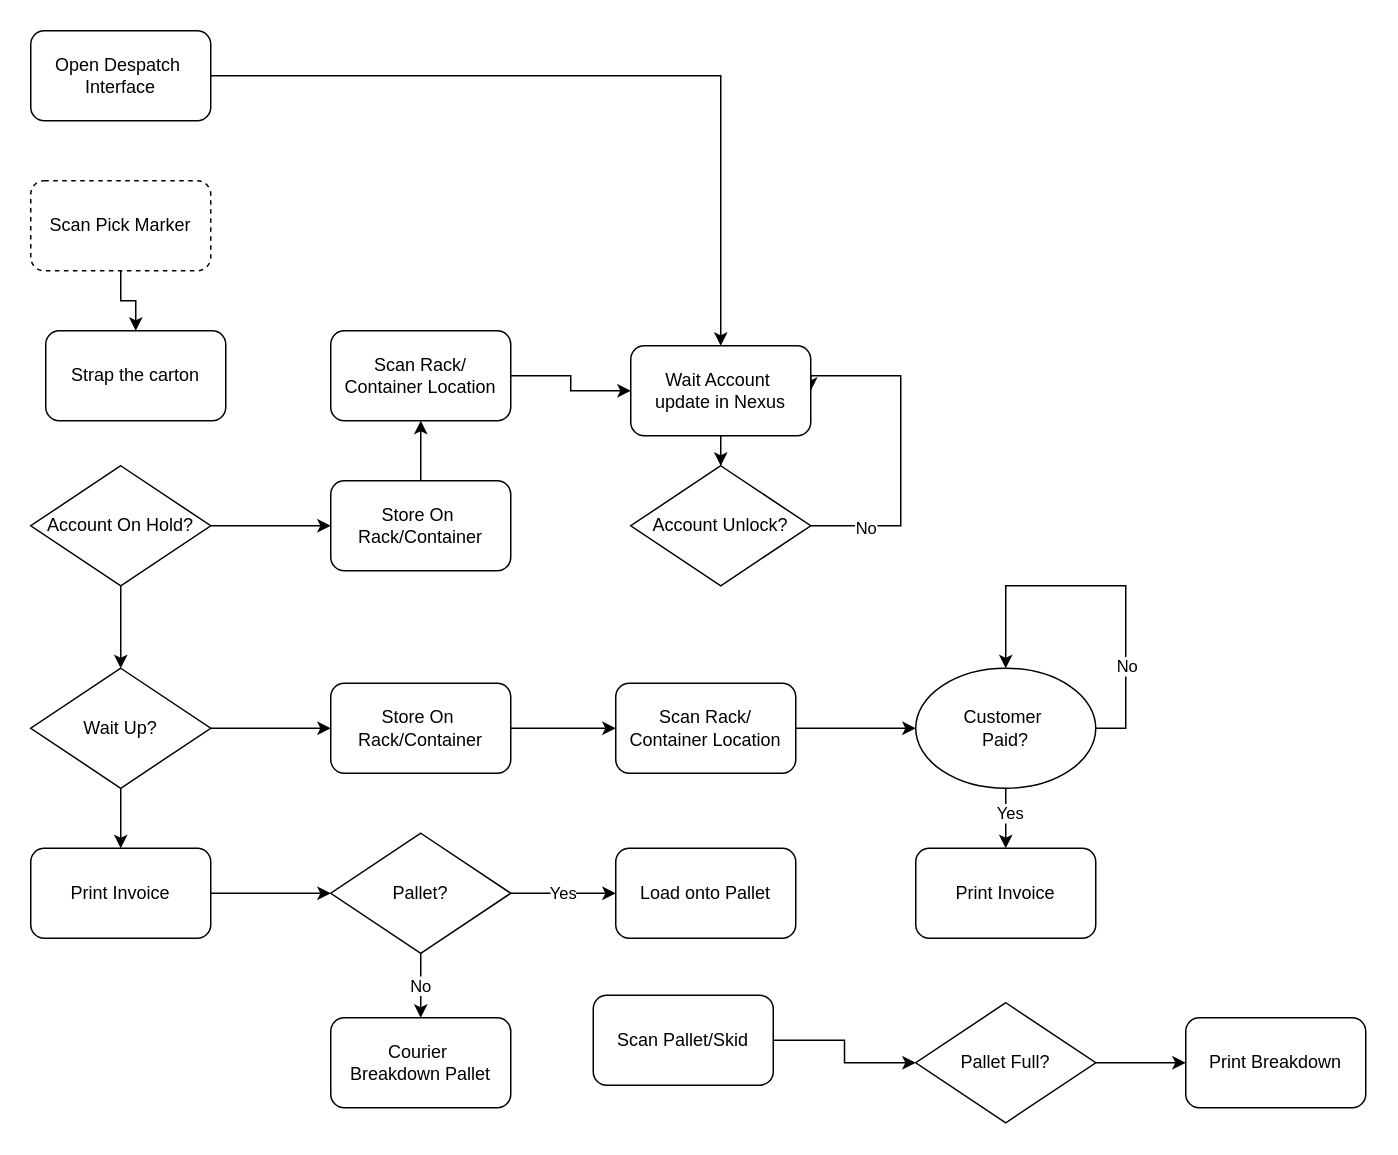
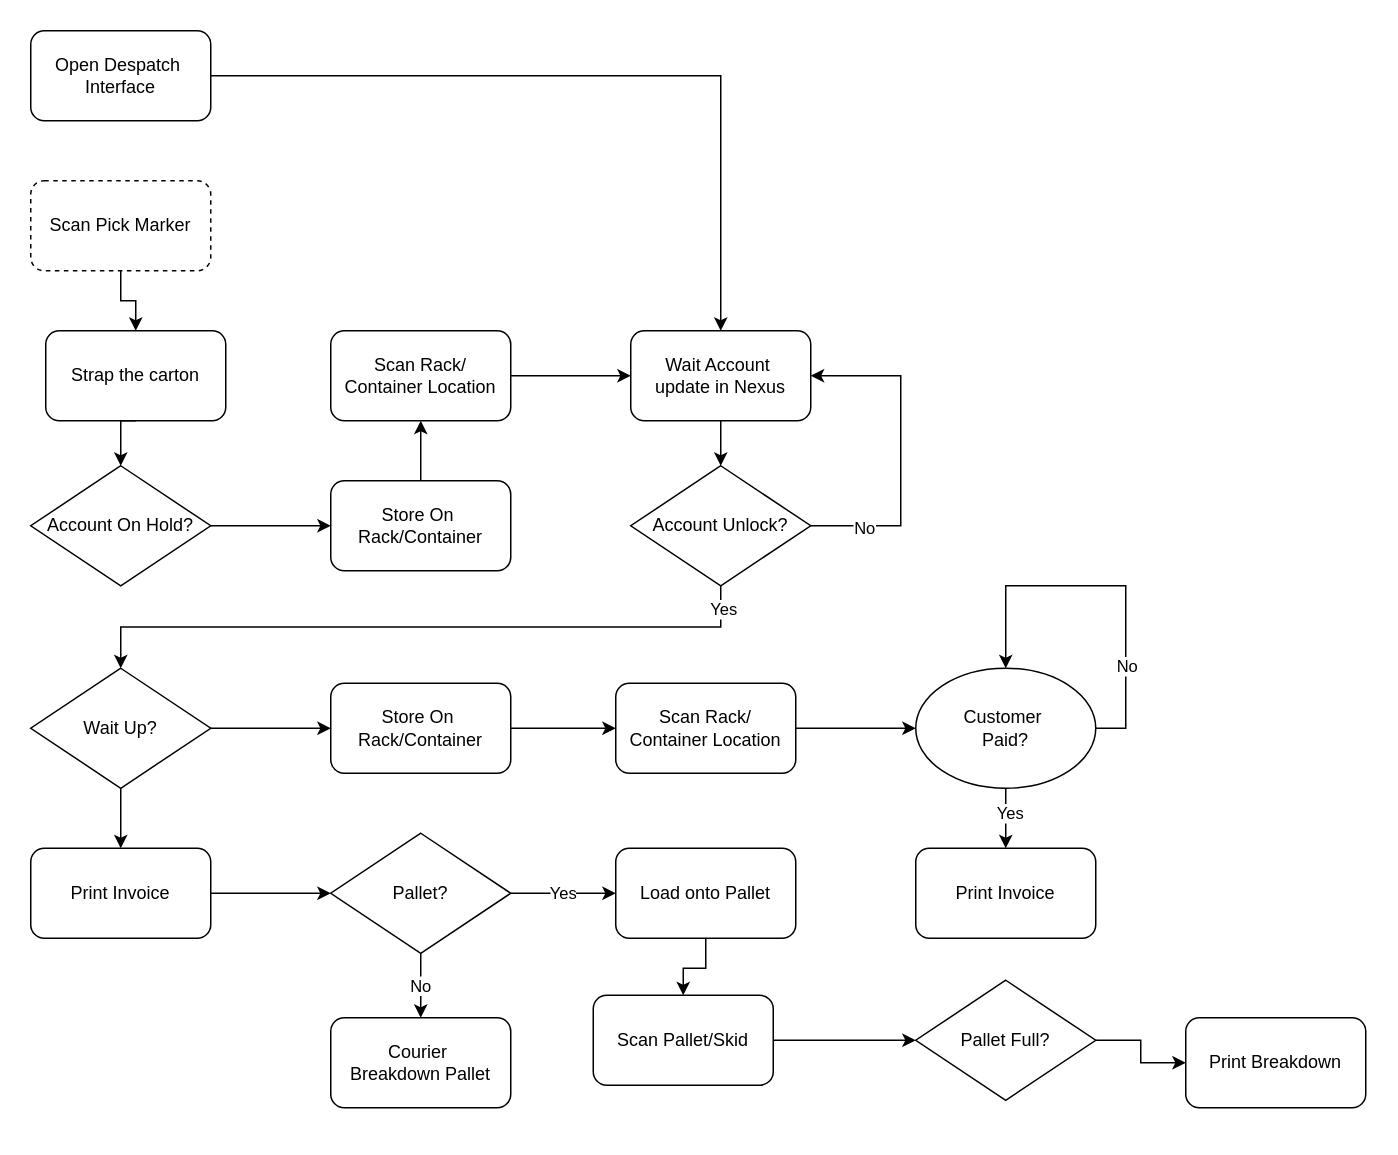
  <mxCell id="0" />
  <mxCell id="1" parent="0" />
  <mxCell id="2" value="" style="edgeStyle=orthogonalEdgeStyle;rounded=0;orthogonalLoop=1;jettySize=auto;html=1;" parent="1" source="3" target="26" edge="1"><mxGeometry relative="1" as="geometry" /></mxCell>
  <mxCell id="3" value="&lt;span style=&quot;text-wrap-mode: nowrap;&quot;&gt;Open Despatch&amp;nbsp;&lt;/span&gt;&lt;div&gt;&lt;span style=&quot;text-wrap-mode: nowrap;&quot;&gt;Interface&lt;/span&gt;&lt;/div&gt;" style="rounded=1;whiteSpace=wrap;html=1;" parent="1" vertex="1"><mxGeometry x="20" y="20" width="120" height="60" as="geometry" /></mxCell>
  <mxCell id="4" value="" style="edgeStyle=orthogonalEdgeStyle;rounded=0;orthogonalLoop=1;jettySize=auto;html=1;" edge="1" parent="1" source="5" target="7"><mxGeometry relative="1" as="geometry" /></mxCell>
  <mxCell id="5" value="&lt;span style=&quot;text-wrap-mode: nowrap;&quot;&gt;Scan Pick Marker&lt;/span&gt;" style="rounded=1;whiteSpace=wrap;html=1;dashed=1;" parent="1" vertex="1"><mxGeometry x="20" y="120" width="120" height="60" as="geometry" /></mxCell>
+ <mxCell id="6" style="edgeStyle=orthogonalEdgeStyle;rounded=0;orthogonalLoop=1;jettySize=auto;html=1;exitX=0.5;exitY=1;exitDx=0;exitDy=0;entryX=0.5;entryY=0;entryDx=0;entryDy=0;" edge="1" parent="1" source="7" target="10"><mxGeometry relative="1" as="geometry" /></mxCell>
  <mxCell id="7" value="&lt;span style=&quot;text-wrap-mode: nowrap;&quot;&gt;Strap the carton&lt;/span&gt;" style="rounded=1;whiteSpace=wrap;html=1;" vertex="1" parent="1"><mxGeometry x="30" y="220" width="120" height="60" as="geometry" /></mxCell>
  <mxCell id="8" value="" style="edgeStyle=orthogonalEdgeStyle;rounded=0;orthogonalLoop=1;jettySize=auto;html=1;" edge="1" parent="1" source="10"><mxGeometry relative="1" as="geometry"><mxPoint x="220" y="350" as="targetPoint" /></mxGeometry></mxCell>
- <mxCell id="9" value="" style="edgeStyle=orthogonalEdgeStyle;rounded=0;orthogonalLoop=1;jettySize=auto;html=1;" edge="1" parent="1" source="10" target="13"><mxGeometry relative="1" as="geometry" /></mxCell>
  <mxCell id="10" value="Account On Hold?" style="rhombus;whiteSpace=wrap;html=1;" vertex="1" parent="1"><mxGeometry x="20" y="310" width="120" height="80" as="geometry" /></mxCell>
  <mxCell id="11" value="" style="edgeStyle=orthogonalEdgeStyle;rounded=0;orthogonalLoop=1;jettySize=auto;html=1;" edge="1" parent="1" source="13" target="15"><mxGeometry relative="1" as="geometry" /></mxCell>
  <mxCell id="12" value="" style="edgeStyle=orthogonalEdgeStyle;rounded=0;orthogonalLoop=1;jettySize=auto;html=1;" edge="1" parent="1" source="13" target="28"><mxGeometry relative="1" as="geometry" /></mxCell>
  <mxCell id="13" value="Wait Up?" style="rhombus;whiteSpace=wrap;html=1;" vertex="1" parent="1"><mxGeometry x="20" y="445" width="120" height="80" as="geometry" /></mxCell>
  <mxCell id="14" value="" style="edgeStyle=orthogonalEdgeStyle;rounded=0;orthogonalLoop=1;jettySize=auto;html=1;" edge="1" parent="1" source="15" target="39"><mxGeometry relative="1" as="geometry" /></mxCell>
  <mxCell id="15" value="&lt;span style=&quot;text-wrap-mode: nowrap;&quot;&gt;Print Invoice&lt;/span&gt;" style="rounded=1;whiteSpace=wrap;html=1;" vertex="1" parent="1"><mxGeometry x="20" y="565" width="120" height="60" as="geometry" /></mxCell>
  <mxCell id="16" value="" style="edgeStyle=orthogonalEdgeStyle;rounded=0;orthogonalLoop=1;jettySize=auto;html=1;" edge="1" parent="1" source="17" target="24"><mxGeometry relative="1" as="geometry" /></mxCell>
  <mxCell id="17" value="&lt;span style=&quot;text-wrap-mode: nowrap;&quot;&gt;Store On&amp;nbsp;&lt;/span&gt;&lt;div&gt;&lt;span style=&quot;text-wrap-mode: nowrap;&quot;&gt;Rack/Container&lt;/span&gt;&lt;/div&gt;" style="rounded=1;whiteSpace=wrap;html=1;" vertex="1" parent="1"><mxGeometry x="220" y="320" width="120" height="60" as="geometry" /></mxCell>
+ <mxCell id="18" style="edgeStyle=orthogonalEdgeStyle;rounded=0;orthogonalLoop=1;jettySize=auto;html=1;exitX=0.5;exitY=1;exitDx=0;exitDy=0;entryX=0.5;entryY=0;entryDx=0;entryDy=0;" edge="1" parent="1" source="22" target="13"><mxGeometry relative="1" as="geometry"><mxPoint x="80" y="440" as="targetPoint" /></mxGeometry></mxCell>
+ <mxCell id="19" value="Yes" style="edgeLabel;html=1;align=center;verticalAlign=middle;resizable=0;points=[];" vertex="1" connectable="0" parent="18"><mxGeometry x="-0.932" y="1" relative="1" as="geometry"><mxPoint as="offset" /></mxGeometry></mxCell>
  <mxCell id="20" style="edgeStyle=orthogonalEdgeStyle;rounded=0;orthogonalLoop=1;jettySize=auto;html=1;exitX=1;exitY=0.5;exitDx=0;exitDy=0;entryX=1;entryY=0.5;entryDx=0;entryDy=0;" edge="1" parent="1" source="22" target="26"><mxGeometry relative="1" as="geometry"><Array as="points"><mxPoint x="600" y="350" /><mxPoint x="600" y="250" /></Array></mxGeometry></mxCell>
  <mxCell id="21" value="No" style="edgeLabel;html=1;align=center;verticalAlign=middle;resizable=0;points=[];" vertex="1" connectable="0" parent="20"><mxGeometry x="-0.686" y="-1" relative="1" as="geometry"><mxPoint as="offset" /></mxGeometry></mxCell>
  <mxCell id="22" value="Account Unlock?" style="rhombus;whiteSpace=wrap;html=1;" vertex="1" parent="1"><mxGeometry x="420" y="310" width="120" height="80" as="geometry" /></mxCell>
  <mxCell id="23" style="edgeStyle=orthogonalEdgeStyle;rounded=0;orthogonalLoop=1;jettySize=auto;html=1;exitX=1;exitY=0.5;exitDx=0;exitDy=0;entryX=0;entryY=0.5;entryDx=0;entryDy=0;" edge="1" parent="1" source="24" target="26"><mxGeometry relative="1" as="geometry" /></mxCell>
  <mxCell id="24" value="&lt;span style=&quot;text-wrap-mode: nowrap;&quot;&gt;Scan Rack/&lt;/span&gt;&lt;div&gt;&lt;span style=&quot;text-wrap-mode: nowrap;&quot;&gt;Container Location&lt;/span&gt;&lt;/div&gt;" style="rounded=1;whiteSpace=wrap;html=1;" vertex="1" parent="1"><mxGeometry x="220" y="220" width="120" height="60" as="geometry" /></mxCell>
  <mxCell id="25" value="" style="edgeStyle=orthogonalEdgeStyle;rounded=0;orthogonalLoop=1;jettySize=auto;html=1;" edge="1" parent="1" source="26" target="22"><mxGeometry relative="1" as="geometry" /></mxCell>
- <mxCell id="26" value="&lt;span style=&quot;text-wrap-mode: nowrap;&quot;&gt;Wait Account&amp;nbsp;&lt;/span&gt;&lt;div&gt;&lt;span style=&quot;text-wrap-mode: nowrap;&quot;&gt;update in Nexus&lt;/span&gt;&lt;/div&gt;" style="rounded=1;whiteSpace=wrap;html=1;" vertex="1" parent="1"><mxGeometry x="420" y="230" width="120" height="60" as="geometry" /></mxCell>
+ <mxCell id="26" value="&lt;span style=&quot;text-wrap-mode: nowrap;&quot;&gt;Wait Account&amp;nbsp;&lt;/span&gt;&lt;div&gt;&lt;span style=&quot;text-wrap-mode: nowrap;&quot;&gt;update in Nexus&lt;/span&gt;&lt;/div&gt;" style="rounded=1;whiteSpace=wrap;html=1;" vertex="1" parent="1"><mxGeometry x="420" y="220" width="120" height="60" as="geometry" /></mxCell>
  <mxCell id="27" value="" style="edgeStyle=orthogonalEdgeStyle;rounded=0;orthogonalLoop=1;jettySize=auto;html=1;" edge="1" parent="1" source="28" target="30"><mxGeometry relative="1" as="geometry" /></mxCell>
  <mxCell id="28" value="&lt;span style=&quot;text-wrap-mode: nowrap;&quot;&gt;Store On&amp;nbsp;&lt;/span&gt;&lt;div&gt;&lt;span style=&quot;text-wrap-mode: nowrap;&quot;&gt;Rack/Container&lt;/span&gt;&lt;/div&gt;" style="rounded=1;whiteSpace=wrap;html=1;" vertex="1" parent="1"><mxGeometry x="220" y="455" width="120" height="60" as="geometry" /></mxCell>
  <mxCell id="29" value="" style="edgeStyle=orthogonalEdgeStyle;rounded=0;orthogonalLoop=1;jettySize=auto;html=1;" edge="1" parent="1" source="30" target="34"><mxGeometry relative="1" as="geometry" /></mxCell>
  <mxCell id="30" value="&lt;span style=&quot;text-wrap-mode: nowrap;&quot;&gt;Scan Rack/&lt;/span&gt;&lt;div&gt;&lt;span style=&quot;text-wrap-mode: nowrap;&quot;&gt;Container Location&lt;/span&gt;&lt;/div&gt;" style="rounded=1;whiteSpace=wrap;html=1;" vertex="1" parent="1"><mxGeometry x="410" y="455" width="120" height="60" as="geometry" /></mxCell>
  <mxCell id="31" value="&lt;span style=&quot;text-wrap-mode: nowrap;&quot;&gt;Print Invoice&lt;/span&gt;" style="rounded=1;whiteSpace=wrap;html=1;" vertex="1" parent="1"><mxGeometry x="610" y="565" width="120" height="60" as="geometry" /></mxCell>
  <mxCell id="32" value="" style="edgeStyle=orthogonalEdgeStyle;rounded=0;orthogonalLoop=1;jettySize=auto;html=1;" edge="1" parent="1" source="34" target="31"><mxGeometry relative="1" as="geometry" /></mxCell>
  <mxCell id="33" value="Yes" style="edgeLabel;html=1;align=center;verticalAlign=middle;resizable=0;points=[];" vertex="1" connectable="0" parent="32"><mxGeometry x="-0.214" y="2" relative="1" as="geometry"><mxPoint as="offset" /></mxGeometry></mxCell>
  <mxCell id="34" value="Customer&amp;nbsp;&lt;div&gt;Paid?&lt;/div&gt;" style="ellipse;whiteSpace=wrap;html=1;" vertex="1" parent="1"><mxGeometry x="610" y="445" width="120" height="80" as="geometry" /></mxCell>
  <mxCell id="35" style="edgeStyle=orthogonalEdgeStyle;rounded=0;orthogonalLoop=1;jettySize=auto;html=1;exitX=1;exitY=0.5;exitDx=0;exitDy=0;entryX=0.5;entryY=0;entryDx=0;entryDy=0;" edge="1" parent="1" source="34" target="34"><mxGeometry relative="1" as="geometry"><Array as="points"><mxPoint x="750" y="485" /><mxPoint x="750" y="390" /><mxPoint x="670" y="390" /></Array></mxGeometry></mxCell>
  <mxCell id="36" value="No" style="edgeLabel;html=1;align=center;verticalAlign=middle;resizable=0;points=[];" vertex="1" connectable="0" parent="35"><mxGeometry x="-0.508" relative="1" as="geometry"><mxPoint as="offset" /></mxGeometry></mxCell>
  <mxCell id="37" value="No" style="edgeStyle=orthogonalEdgeStyle;rounded=0;orthogonalLoop=1;jettySize=auto;html=1;" edge="1" parent="1" source="39" target="40"><mxGeometry relative="1" as="geometry" /></mxCell>
  <mxCell id="38" value="Yes" style="edgeStyle=orthogonalEdgeStyle;rounded=0;orthogonalLoop=1;jettySize=auto;html=1;" edge="1" parent="1" source="39"><mxGeometry relative="1" as="geometry"><mxPoint x="410" y="595" as="targetPoint" /></mxGeometry></mxCell>
  <mxCell id="39" value="Pallet?" style="rhombus;whiteSpace=wrap;html=1;" vertex="1" parent="1"><mxGeometry x="220" y="555" width="120" height="80" as="geometry" /></mxCell>
  <mxCell id="40" value="&lt;span style=&quot;text-wrap-mode: nowrap;&quot;&gt;Courier&amp;nbsp;&lt;/span&gt;&lt;div&gt;&lt;span style=&quot;text-wrap-mode: nowrap;&quot;&gt;Breakdown Pallet&lt;/span&gt;&lt;/div&gt;" style="rounded=1;whiteSpace=wrap;html=1;" vertex="1" parent="1"><mxGeometry x="220" y="678" width="120" height="60" as="geometry" /></mxCell>
  <mxCell id="41" value="&lt;span style=&quot;text-wrap-mode: nowrap;&quot;&gt;Print Breakdown&lt;/span&gt;" style="rounded=1;whiteSpace=wrap;html=1;" vertex="1" parent="1"><mxGeometry x="790" y="678" width="120" height="60" as="geometry" /></mxCell>
+ <mxCell id="42" value="" style="edgeStyle=orthogonalEdgeStyle;rounded=0;orthogonalLoop=1;jettySize=auto;html=1;" edge="1" parent="1" source="43" target="45"><mxGeometry relative="1" as="geometry" /></mxCell>
  <mxCell id="43" value="&lt;span style=&quot;text-wrap-mode: nowrap;&quot;&gt;Load onto Pallet&lt;/span&gt;" style="rounded=1;whiteSpace=wrap;html=1;" vertex="1" parent="1"><mxGeometry x="410" y="565" width="120" height="60" as="geometry" /></mxCell>
  <mxCell id="44" value="" style="edgeStyle=orthogonalEdgeStyle;rounded=0;orthogonalLoop=1;jettySize=auto;html=1;" edge="1" parent="1" source="45" target="47"><mxGeometry relative="1" as="geometry" /></mxCell>
  <mxCell id="45" value="&lt;span style=&quot;text-wrap-mode: nowrap;&quot;&gt;Scan Pallet/Skid&lt;br&gt;&lt;/span&gt;" style="rounded=1;whiteSpace=wrap;html=1;" vertex="1" parent="1"><mxGeometry x="395" y="663" width="120" height="60" as="geometry" /></mxCell>
  <mxCell id="46" value="" style="edgeStyle=orthogonalEdgeStyle;rounded=0;orthogonalLoop=1;jettySize=auto;html=1;" edge="1" parent="1" source="47" target="41"><mxGeometry relative="1" as="geometry" /></mxCell>
- <mxCell id="47" value="Pallet Full?" style="rhombus;whiteSpace=wrap;html=1;" vertex="1" parent="1"><mxGeometry x="610" y="668" width="120" height="80" as="geometry" /></mxCell>
+ <mxCell id="47" value="Pallet Full?" style="rhombus;whiteSpace=wrap;html=1;" vertex="1" parent="1"><mxGeometry x="610" y="653" width="120" height="80" as="geometry" /></mxCell>
